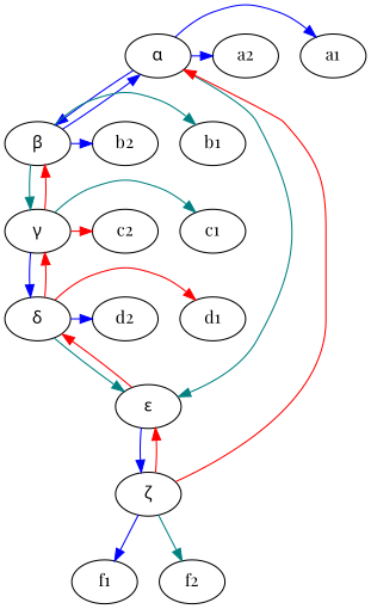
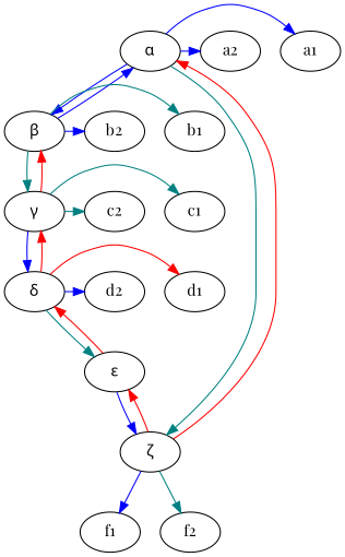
  digraph {
    fontname="Playfair Display"
    node [fontname="Playfair Display"]
    edge [color=blue fontname="Playfair Display"]
    n1 [label="&alpha;"]
    a1
    a2
    n4 [label="&beta;"]
    b1
    b2
    n7 [label="&gamma;"]
    c1
    c2
    n10 [label="&delta;"]
    d1
    d2
    n13 [label="&zeta;"]
    n14 [label="&epsilon;"]
    f1
    f2
    subgraph sub_1 {
      rank=same
      n1
      a1
      a2
    }
    subgraph sub_2 {
      rank=same
      n4
      b1
      b2
    }
    subgraph sub_3 {
      rank=same
      n7
      c1
      c2
    }
    subgraph sub_4 {
      rank=same
      n10
      d1
      d2
    }
    n1 -> a1
    n1 -> a2
    n1 -> n4
-   n1 -> n14 [color=teal]
+   n1 -> n13 [color=teal]
    n4 -> n1
    n4 -> b1 [color=teal]
    n4 -> b2
    n4 -> n7 [color=teal]
    n7 -> n4 [color=red]
    n7 -> c1 [color=teal]
-   n7 -> c2 [color=red]
+   n7 -> c2 [color=teal]
    n7 -> n10
    n10 -> n7 [color=red]
    n10 -> d1 [color=red]
    n10 -> d2
    n10 -> n14 [color=teal]
    n13 -> n1 [color=red]
    n13 -> n14 [color=red]
    n13 -> f1
    n13 -> f2 [color=teal]
    n14 -> n10 [color=red]
    n14 -> n13
  }
